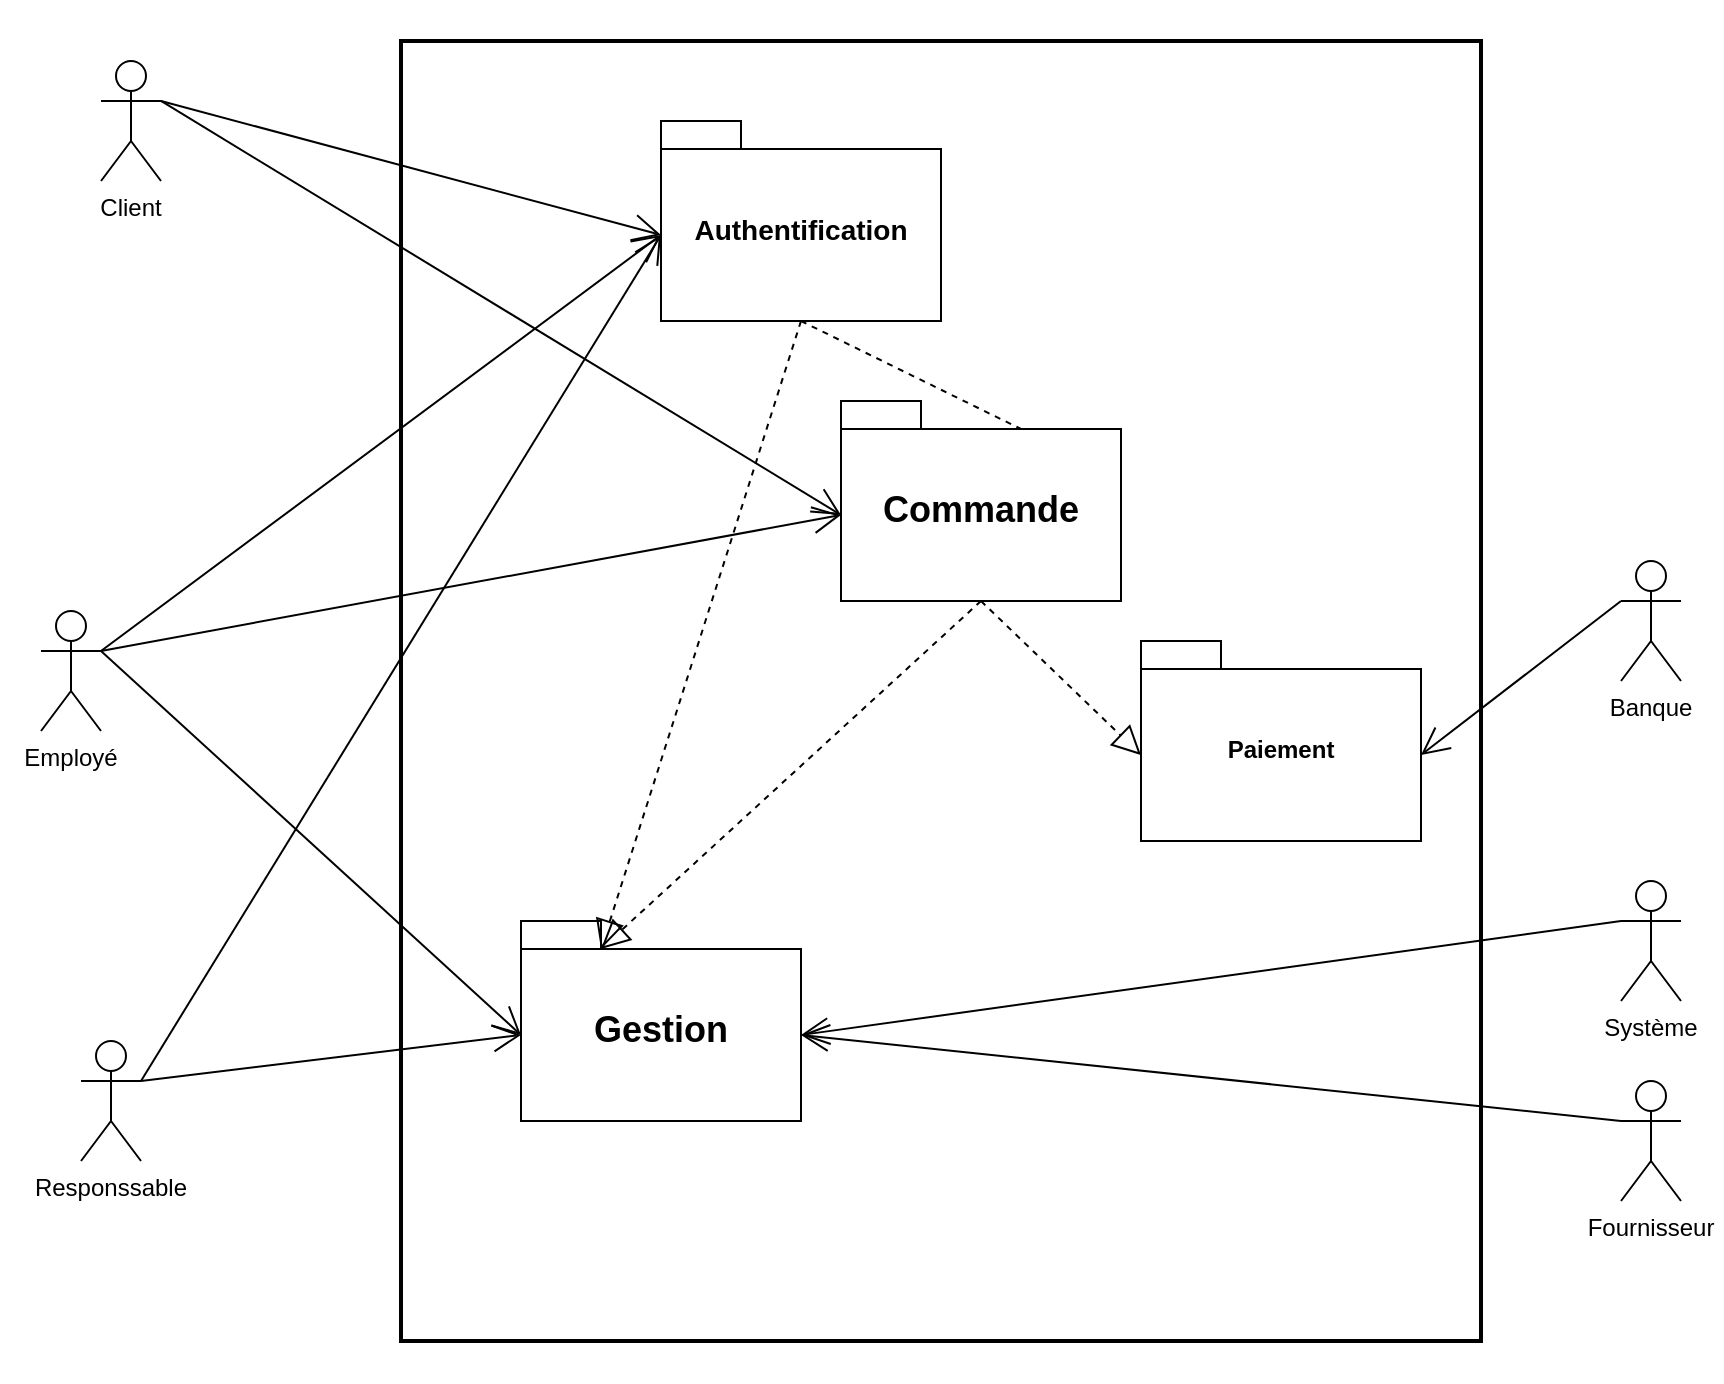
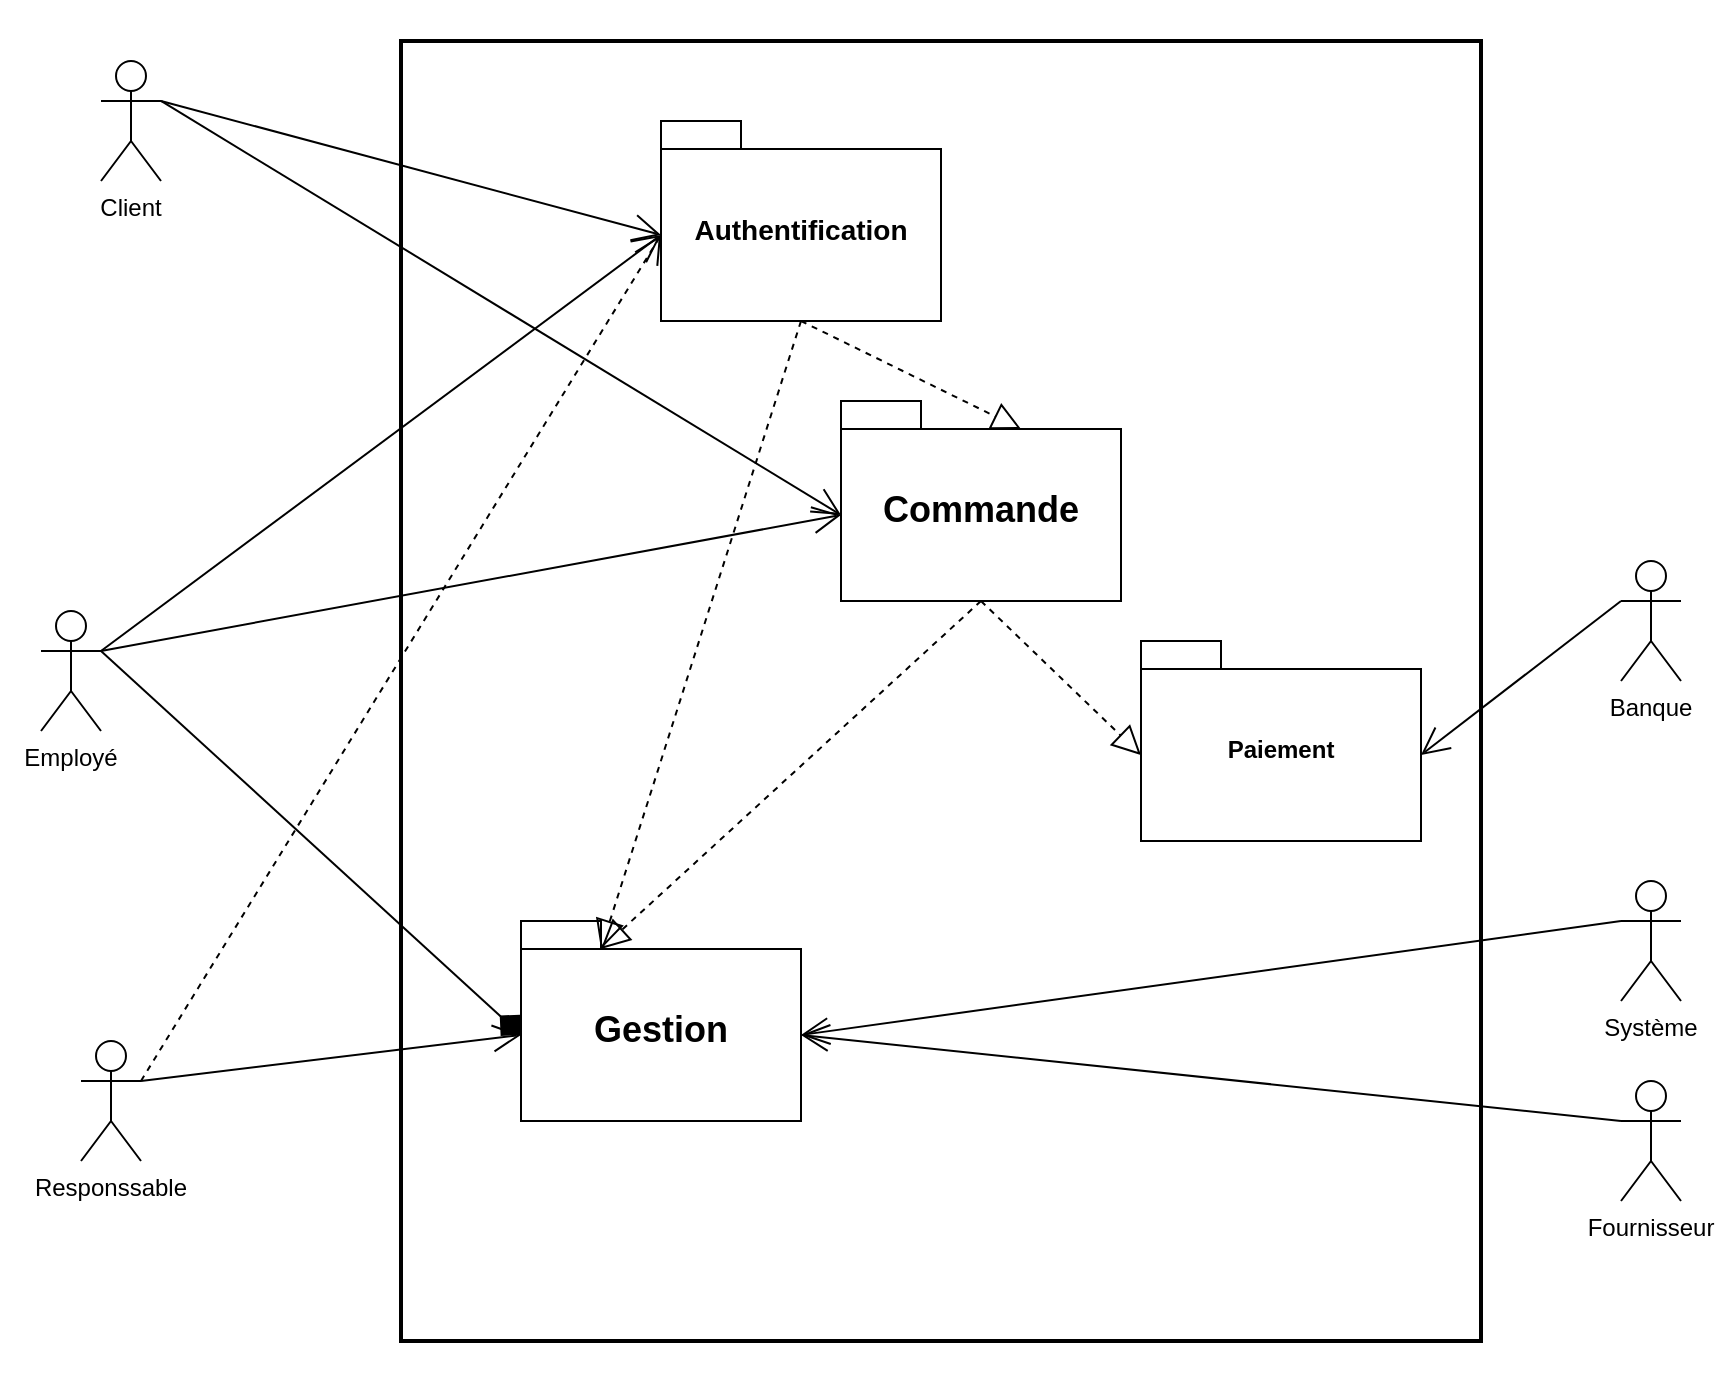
  <mxCell id="0" />
  <mxCell id="1" parent="0" />
  <mxCell id="2" value="" style="html=1;strokeWidth=2;" vertex="1" parent="1"><mxGeometry x="200" y="20" width="540" height="650" as="geometry" /></mxCell>
  <mxCell id="3" value="Client" style="shape=umlActor;verticalLabelPosition=bottom;verticalAlign=top;html=1;" vertex="1" parent="1"><mxGeometry x="50" y="30" width="30" height="60" as="geometry" /></mxCell>
  <mxCell id="4" value="" style="endArrow=open;endFill=1;endSize=12;html=1;exitX=1;exitY=0.333;exitDx=0;exitDy=0;exitPerimeter=0;entryX=0;entryY=0;entryDx=0;entryDy=57;entryPerimeter=0;" edge="1" parent="1" source="3" target="13"><mxGeometry width="160" relative="1" as="geometry"><mxPoint x="180" y="310" as="sourcePoint" /><mxPoint x="200" y="190" as="targetPoint" /></mxGeometry></mxCell>
  <mxCell id="5" value="Fournisseur" style="shape=umlActor;verticalLabelPosition=bottom;verticalAlign=top;html=1;" vertex="1" parent="1"><mxGeometry x="810" y="540" width="30" height="60" as="geometry" /></mxCell>
  <mxCell id="6" value="" style="endArrow=open;endFill=1;endSize=12;html=1;exitX=0;exitY=0.333;exitDx=0;exitDy=0;exitPerimeter=0;entryX=0;entryY=0;entryDx=140;entryDy=57;entryPerimeter=0;" edge="1" parent="1" source="5" target="12"><mxGeometry width="160" relative="1" as="geometry"><mxPoint x="170" y="210" as="sourcePoint" /><mxPoint x="700" y="590" as="targetPoint" /></mxGeometry></mxCell>
  <mxCell id="7" value="" style="endArrow=open;endFill=1;endSize=12;html=1;exitX=1;exitY=0.333;exitDx=0;exitDy=0;exitPerimeter=0;entryX=0;entryY=0;entryDx=0;entryDy=57;entryPerimeter=0;" edge="1" parent="1" source="19" target="13"><mxGeometry width="160" relative="1" as="geometry"><mxPoint x="80" y="260" as="sourcePoint" /><mxPoint x="550" y="275" as="targetPoint" /></mxGeometry></mxCell>
  <mxCell id="8" value="Responssable" style="shape=umlActor;verticalLabelPosition=bottom;verticalAlign=top;html=1;" vertex="1" parent="1"><mxGeometry x="40" y="520" width="30" height="60" as="geometry" /></mxCell>
  <mxCell id="9" value="" style="endArrow=open;endFill=1;endSize=12;html=1;exitX=1;exitY=0.333;exitDx=0;exitDy=0;exitPerimeter=0;entryX=0;entryY=0;entryDx=0;entryDy=57;entryPerimeter=0;" edge="1" parent="1" source="8" target="12"><mxGeometry width="160" relative="1" as="geometry"><mxPoint x="160" y="600" as="sourcePoint" /><mxPoint x="480" y="590" as="targetPoint" /></mxGeometry></mxCell>
  <mxCell id="10" value="Système" style="shape=umlActor;verticalLabelPosition=bottom;verticalAlign=top;html=1;" vertex="1" parent="1"><mxGeometry x="810" y="440" width="30" height="60" as="geometry" /></mxCell>
  <mxCell id="11" value="" style="endArrow=open;endFill=1;endSize=12;html=1;exitX=0;exitY=0.333;exitDx=0;exitDy=0;exitPerimeter=0;entryX=0;entryY=0;entryDx=140;entryDy=57;entryPerimeter=0;" edge="1" parent="1" source="10" target="12"><mxGeometry width="160" relative="1" as="geometry"><mxPoint x="820" y="580" as="sourcePoint" /><mxPoint x="450" y="405" as="targetPoint" /></mxGeometry></mxCell>
  <mxCell id="12" value="&lt;font style=&quot;font-size: 18px&quot;&gt;Gestion&lt;/font&gt;" style="shape=folder;fontStyle=1;spacingTop=10;tabWidth=40;tabHeight=14;tabPosition=left;html=1;" vertex="1" parent="1"><mxGeometry x="260" y="460" width="140" height="100" as="geometry" /></mxCell>
  <mxCell id="13" value="&lt;font style=&quot;font-size: 14px&quot;&gt;Authentification&lt;/font&gt;" style="shape=folder;fontStyle=1;spacingTop=10;tabWidth=40;tabHeight=14;tabPosition=left;html=1;" vertex="1" parent="1"><mxGeometry x="330" y="60" width="140" height="100" as="geometry" /></mxCell>
  <mxCell id="14" value="Paiement" style="shape=folder;fontStyle=1;spacingTop=10;tabWidth=40;tabHeight=14;tabPosition=left;html=1;" vertex="1" parent="1"><mxGeometry x="570" y="320" width="140" height="100" as="geometry" /></mxCell>
  <mxCell id="15" value="&lt;font style=&quot;font-size: 18px&quot;&gt;Commande&lt;/font&gt;" style="shape=folder;fontStyle=1;spacingTop=10;tabWidth=40;tabHeight=14;tabPosition=left;html=1;" vertex="1" parent="1"><mxGeometry x="420" y="200" width="140" height="100" as="geometry" /></mxCell>
  <mxCell id="16" value="Banque" style="shape=umlActor;verticalLabelPosition=bottom;verticalAlign=top;html=1;" vertex="1" parent="1"><mxGeometry x="810" y="280" width="30" height="60" as="geometry" /></mxCell>
  <mxCell id="17" value="" style="endArrow=open;endFill=1;endSize=12;html=1;entryX=0;entryY=0;entryDx=140;entryDy=57;entryPerimeter=0;exitX=0;exitY=0.333;exitDx=0;exitDy=0;exitPerimeter=0;" edge="1" parent="1" source="16" target="14"><mxGeometry width="160" relative="1" as="geometry"><mxPoint x="820" y="580" as="sourcePoint" /><mxPoint x="410" y="507" as="targetPoint" /></mxGeometry></mxCell>
  <mxCell id="18" value="" style="endArrow=open;endFill=1;endSize=12;html=1;exitX=1;exitY=0.333;exitDx=0;exitDy=0;exitPerimeter=0;entryX=0;entryY=0;entryDx=0;entryDy=57;entryPerimeter=0;" edge="1" parent="1" source="3" target="15"><mxGeometry width="160" relative="1" as="geometry"><mxPoint x="90" y="60" as="sourcePoint" /><mxPoint x="340" y="147" as="targetPoint" /></mxGeometry></mxCell>
  <mxCell id="19" value="Employé" style="shape=umlActor;verticalLabelPosition=bottom;verticalAlign=top;html=1;" vertex="1" parent="1"><mxGeometry x="20" y="305" width="30" height="60" as="geometry" /></mxCell>
- <mxCell id="20" value="" style="endArrow=open;endFill=1;endSize=12;html=1;exitX=1;exitY=0.333;exitDx=0;exitDy=0;exitPerimeter=0;entryX=0;entryY=0;entryDx=0;entryDy=57;entryPerimeter=0;" edge="1" parent="1" source="19" target="12"><mxGeometry width="160" relative="1" as="geometry"><mxPoint x="80" y="430" as="sourcePoint" /><mxPoint x="340" y="147" as="targetPoint" /></mxGeometry></mxCell>
+ <mxCell id="20" value="" style="endArrow=diamond;endFill=1;endSize=12;html=1;exitX=1;exitY=0.333;exitDx=0;exitDy=0;exitPerimeter=0;entryX=0;entryY=0;entryDx=0;entryDy=57;entryPerimeter=0;" edge="1" parent="1" source="19" target="12"><mxGeometry width="160" relative="1" as="geometry"><mxPoint x="80" y="430" as="sourcePoint" /><mxPoint x="340" y="147" as="targetPoint" /></mxGeometry></mxCell>
  <mxCell id="21" value="" style="endArrow=block;dashed=1;endFill=0;endSize=12;html=1;exitX=0.5;exitY=1;exitDx=0;exitDy=0;exitPerimeter=0;entryX=0;entryY=0;entryDx=40;entryDy=14;entryPerimeter=0;" edge="1" parent="1" source="15" target="12"><mxGeometry width="160" relative="1" as="geometry"><mxPoint x="300" y="470" as="sourcePoint" /><mxPoint x="460" y="470" as="targetPoint" /></mxGeometry></mxCell>
  <mxCell id="22" value="" style="endArrow=block;dashed=1;endFill=0;endSize=12;html=1;exitX=0.5;exitY=1;exitDx=0;exitDy=0;exitPerimeter=0;entryX=0;entryY=0;entryDx=0;entryDy=57;entryPerimeter=0;" edge="1" parent="1" source="15" target="14"><mxGeometry width="160" relative="1" as="geometry"><mxPoint x="430" y="365" as="sourcePoint" /><mxPoint x="360" y="464" as="targetPoint" /></mxGeometry></mxCell>
- <mxCell id="23" value="" style="endArrow=none;dashed=1;endFill=0;endSize=12;html=1;exitX=0.5;exitY=1;exitDx=0;exitDy=0;exitPerimeter=0;entryX=0;entryY=0;entryDx=90;entryDy=14;entryPerimeter=0;" edge="1" parent="1" source="13" target="15"><mxGeometry width="160" relative="1" as="geometry"><mxPoint x="430" y="340" as="sourcePoint" /><mxPoint x="360" y="464" as="targetPoint" /></mxGeometry></mxCell>
+ <mxCell id="23" value="" style="endArrow=block;dashed=1;endFill=0;endSize=12;html=1;exitX=0.5;exitY=1;exitDx=0;exitDy=0;exitPerimeter=0;entryX=0;entryY=0;entryDx=90;entryDy=14;entryPerimeter=0;" edge="1" parent="1" source="13" target="15"><mxGeometry width="160" relative="1" as="geometry"><mxPoint x="430" y="340" as="sourcePoint" /><mxPoint x="360" y="464" as="targetPoint" /></mxGeometry></mxCell>
  <mxCell id="24" value="" style="endArrow=block;dashed=1;endFill=0;endSize=12;html=1;exitX=0.5;exitY=1;exitDx=0;exitDy=0;exitPerimeter=0;entryX=0;entryY=0;entryDx=40;entryDy=14;entryPerimeter=0;" edge="1" parent="1" source="13" target="12"><mxGeometry width="160" relative="1" as="geometry"><mxPoint x="410" y="170" as="sourcePoint" /><mxPoint x="350" y="460" as="targetPoint" /></mxGeometry></mxCell>
- <mxCell id="25" value="" style="endArrow=open;endFill=1;endSize=12;html=1;exitX=1;exitY=0.333;exitDx=0;exitDy=0;exitPerimeter=0;entryX=0;entryY=0;entryDx=0;entryDy=57;entryPerimeter=0;" edge="1" parent="1" source="8" target="13"><mxGeometry width="160" relative="1" as="geometry"><mxPoint x="80" y="550" as="sourcePoint" /><mxPoint x="270" y="527" as="targetPoint" /></mxGeometry></mxCell>
+ <mxCell id="25" value="" style="endArrow=open;endFill=1;endSize=12;html=1;exitX=1;exitY=0.333;exitDx=0;exitDy=0;exitPerimeter=0;entryX=0;entryY=0;entryDx=0;entryDy=57;entryPerimeter=0;dashed=1;" edge="1" parent="1" source="8" target="13"><mxGeometry width="160" relative="1" as="geometry"><mxPoint x="80" y="550" as="sourcePoint" /><mxPoint x="270" y="527" as="targetPoint" /></mxGeometry></mxCell>
  <mxCell id="26" value="" style="endArrow=open;endFill=1;endSize=12;html=1;entryX=0;entryY=0;entryDx=0;entryDy=57;entryPerimeter=0;exitX=1;exitY=0.333;exitDx=0;exitDy=0;exitPerimeter=0;" edge="1" parent="1" source="19" target="15"><mxGeometry width="160" relative="1" as="geometry"><mxPoint x="70" y="420" as="sourcePoint" /><mxPoint x="270" y="527" as="targetPoint" /></mxGeometry></mxCell>
